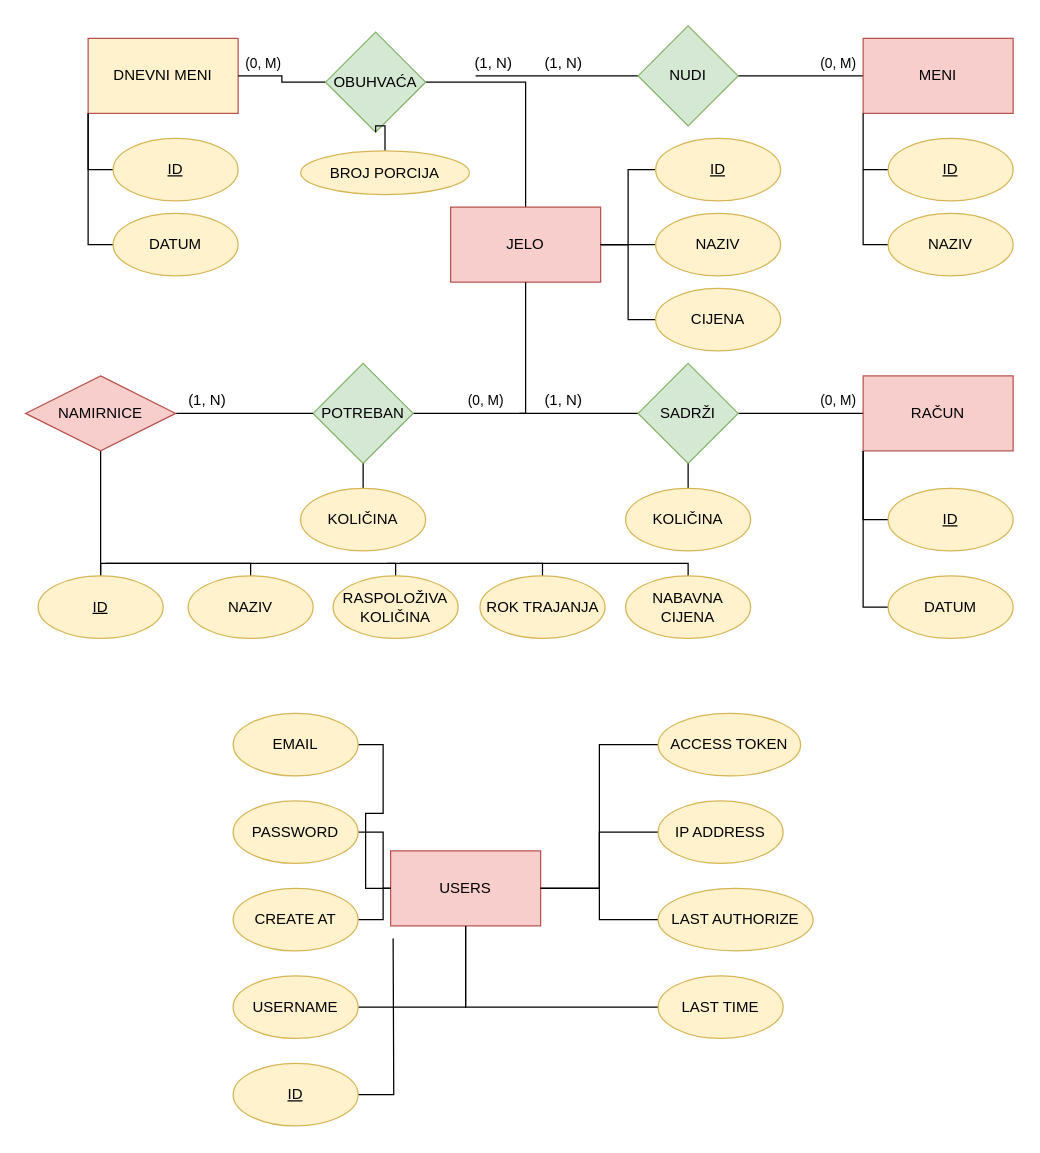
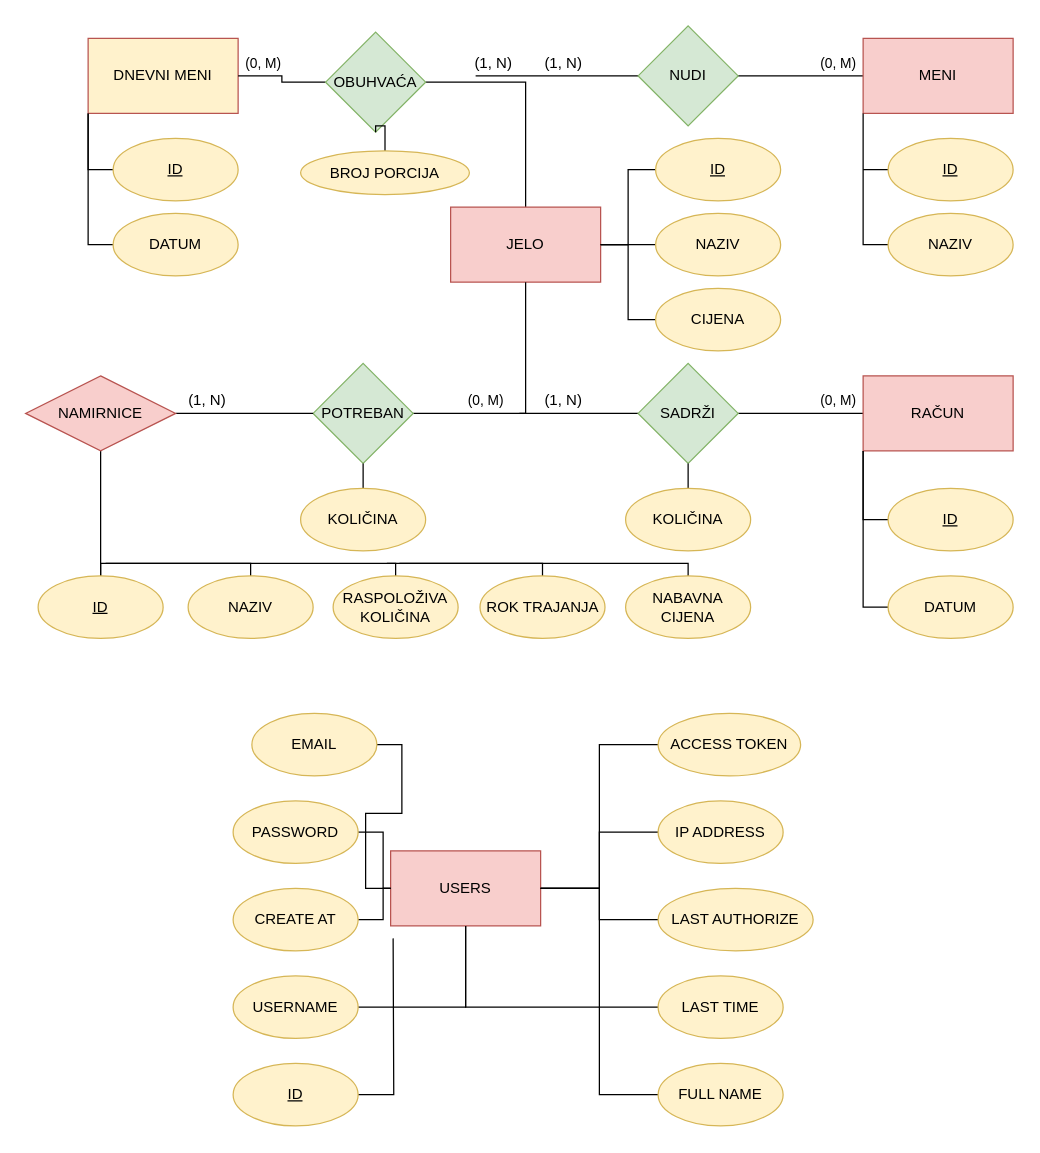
  <mxCell id="0" />
  <mxCell id="1" parent="0" />
  <mxCell id="2" value="DNEVNI MENI" style="rounded=0;whiteSpace=wrap;html=1;fillColor=#fff2cc;strokeColor=#b85450;" parent="1" vertex="1"><mxGeometry x="70" y="30" width="120" height="60" as="geometry" /></mxCell>
  <mxCell id="3" style="edgeStyle=orthogonalEdgeStyle;rounded=0;orthogonalLoop=1;jettySize=auto;html=1;entryX=1;entryY=0.5;entryDx=0;entryDy=0;endArrow=none;endFill=0;verticalAlign=bottom;" parent="1" source="5" target="2" edge="1"><mxGeometry relative="1" as="geometry" /></mxCell>
  <mxCell id="4" style="edgeStyle=orthogonalEdgeStyle;rounded=0;orthogonalLoop=1;jettySize=auto;html=1;entryX=0.5;entryY=0;entryDx=0;entryDy=0;endArrow=none;endFill=0;" parent="1" source="5" target="6" edge="1"><mxGeometry relative="1" as="geometry" /></mxCell>
  <mxCell id="5" value="OBUHVAĆA" style="rhombus;whiteSpace=wrap;html=1;fillColor=#d5e8d4;strokeColor=#82b366;" parent="1" vertex="1"><mxGeometry x="260" y="25" width="80" height="80" as="geometry" /></mxCell>
  <mxCell id="6" value="JELO" style="rounded=0;whiteSpace=wrap;html=1;fillColor=#f8cecc;strokeColor=#b85450;" parent="1" vertex="1"><mxGeometry x="360" y="165" width="120" height="60" as="geometry" /></mxCell>
  <mxCell id="7" style="edgeStyle=orthogonalEdgeStyle;rounded=0;orthogonalLoop=1;jettySize=auto;html=1;endArrow=none;endFill=0;" parent="1" source="9" edge="1"><mxGeometry relative="1" as="geometry"><mxPoint x="380" y="60" as="targetPoint" /></mxGeometry></mxCell>
  <mxCell id="8" style="edgeStyle=orthogonalEdgeStyle;rounded=0;orthogonalLoop=1;jettySize=auto;html=1;entryX=0;entryY=0.5;entryDx=0;entryDy=0;endArrow=none;endFill=0;" parent="1" source="9" target="10" edge="1"><mxGeometry relative="1" as="geometry" /></mxCell>
  <mxCell id="9" value="NUDI" style="rhombus;whiteSpace=wrap;html=1;fillColor=#d5e8d4;strokeColor=#82b366;" parent="1" vertex="1"><mxGeometry x="510" y="20" width="80" height="80" as="geometry" /></mxCell>
  <mxCell id="10" value="MENI" style="rounded=0;whiteSpace=wrap;html=1;fillColor=#f8cecc;strokeColor=#b85450;" parent="1" vertex="1"><mxGeometry x="690" y="30" width="120" height="60" as="geometry" /></mxCell>
  <mxCell id="11" style="edgeStyle=orthogonalEdgeStyle;rounded=0;orthogonalLoop=1;jettySize=auto;html=1;endArrow=none;endFill=0;" parent="1" source="13" edge="1"><mxGeometry relative="1" as="geometry"><mxPoint x="415" y="330" as="targetPoint" /></mxGeometry></mxCell>
  <mxCell id="12" style="edgeStyle=orthogonalEdgeStyle;rounded=0;orthogonalLoop=1;jettySize=auto;html=1;entryX=0;entryY=0.5;entryDx=0;entryDy=0;endArrow=none;endFill=0;" parent="1" source="13" target="16" edge="1"><mxGeometry relative="1" as="geometry"><mxPoint x="735" y="370" as="targetPoint" /></mxGeometry></mxCell>
  <mxCell id="13" value="SADRŽI" style="rhombus;whiteSpace=wrap;html=1;fillColor=#d5e8d4;strokeColor=#82b366;" parent="1" vertex="1"><mxGeometry x="510" y="290" width="80" height="80" as="geometry" /></mxCell>
  <mxCell id="14" style="edgeStyle=orthogonalEdgeStyle;rounded=0;orthogonalLoop=1;jettySize=auto;html=1;entryX=0.5;entryY=1;entryDx=0;entryDy=0;endArrow=none;endFill=0;" parent="1" source="15" target="6" edge="1"><mxGeometry relative="1" as="geometry" /></mxCell>
  <mxCell id="15" value="POTREBAN" style="rhombus;whiteSpace=wrap;html=1;fillColor=#d5e8d4;strokeColor=#82b366;" parent="1" vertex="1"><mxGeometry x="250" y="290" width="80" height="80" as="geometry" /></mxCell>
  <mxCell id="16" value="RAČUN" style="rounded=0;whiteSpace=wrap;html=1;fillColor=#f8cecc;strokeColor=#b85450;" parent="1" vertex="1"><mxGeometry x="690" y="300" width="120" height="60" as="geometry" /></mxCell>
  <mxCell id="17" value="" style="edgeStyle=orthogonalEdgeStyle;rounded=0;orthogonalLoop=1;jettySize=auto;html=1;endArrow=none;endFill=0;strokeColor=#000000;" parent="1" source="19" target="59" edge="1"><mxGeometry relative="1" as="geometry" /></mxCell>
  <mxCell id="18" style="edgeStyle=orthogonalEdgeStyle;rounded=0;orthogonalLoop=1;jettySize=auto;html=1;entryX=0;entryY=0.5;entryDx=0;entryDy=0;endArrow=none;endFill=0;strokeColor=#000000;" parent="1" source="19" target="15" edge="1"><mxGeometry relative="1" as="geometry" /></mxCell>
  <mxCell id="19" value="NAMIRNICE" style="rhombus;whiteSpace=wrap;html=1;fillColor=#f8cecc;strokeColor=#b85450;" parent="1" vertex="1"><mxGeometry x="20" y="300" width="120" height="60" as="geometry" /></mxCell>
  <mxCell id="20" value="(1, N)" style="text;html=1;align=center;verticalAlign=middle;resizable=0;points=[];autosize=1;" parent="1" vertex="1"><mxGeometry x="369" y="40" width="50" height="20" as="geometry" /></mxCell>
  <mxCell id="21" value="(1, N)" style="text;html=1;align=center;verticalAlign=middle;resizable=0;points=[];autosize=1;" parent="1" vertex="1"><mxGeometry x="425" y="40" width="50" height="20" as="geometry" /></mxCell>
  <mxCell id="22" value="(1, N)" style="text;html=1;align=center;verticalAlign=middle;resizable=0;points=[];autosize=1;" parent="1" vertex="1"><mxGeometry x="425" y="310" width="50" height="20" as="geometry" /></mxCell>
  <mxCell id="23" value="(1, N)" style="text;html=1;align=center;verticalAlign=middle;resizable=0;points=[];autosize=1;" parent="1" vertex="1"><mxGeometry x="140" y="310" width="50" height="20" as="geometry" /></mxCell>
  <mxCell id="24" value="&lt;span style=&quot;font-size: 11px ; background-color: rgb(255 , 255 , 255)&quot;&gt;(0, M)&lt;/span&gt;" style="text;html=1;align=center;verticalAlign=middle;resizable=0;points=[];autosize=1;" parent="1" vertex="1"><mxGeometry x="368" y="310" width="40" height="20" as="geometry" /></mxCell>
  <mxCell id="25" value="&lt;span style=&quot;font-size: 11px ; background-color: rgb(255 , 255 , 255)&quot;&gt;(0, M)&lt;/span&gt;" style="text;html=1;align=center;verticalAlign=middle;resizable=0;points=[];autosize=1;" parent="1" vertex="1"><mxGeometry x="190" y="40" width="40" height="20" as="geometry" /></mxCell>
  <mxCell id="26" value="&lt;span style=&quot;font-size: 11px ; background-color: rgb(255 , 255 , 255)&quot;&gt;(0, M)&lt;/span&gt;" style="text;html=1;align=center;verticalAlign=middle;resizable=0;points=[];autosize=1;" parent="1" vertex="1"><mxGeometry x="650" y="40" width="40" height="20" as="geometry" /></mxCell>
  <mxCell id="27" value="&lt;span style=&quot;font-size: 11px ; background-color: rgb(255 , 255 , 255)&quot;&gt;(0, M)&lt;/span&gt;" style="text;html=1;align=center;verticalAlign=middle;resizable=0;points=[];autosize=1;" parent="1" vertex="1"><mxGeometry x="650" y="310" width="40" height="20" as="geometry" /></mxCell>
  <mxCell id="28" value="" style="edgeStyle=orthogonalEdgeStyle;rounded=0;orthogonalLoop=1;jettySize=auto;html=1;endArrow=none;endFill=0;strokeColor=#000000;" parent="1" source="29" target="15" edge="1"><mxGeometry relative="1" as="geometry"><Array as="points"><mxPoint x="284" y="410" /><mxPoint x="284" y="410" /></Array></mxGeometry></mxCell>
  <mxCell id="29" value="&lt;span&gt;KOLIČINA&lt;/span&gt;" style="ellipse;whiteSpace=wrap;html=1;glass=0;fillColor=#fff2cc;strokeColor=#d6b656;" parent="1" vertex="1"><mxGeometry x="240" y="390" width="100" height="50" as="geometry" /></mxCell>
  <mxCell id="30" style="edgeStyle=orthogonalEdgeStyle;rounded=0;orthogonalLoop=1;jettySize=auto;html=1;endArrow=none;endFill=0;" parent="1" source="31" edge="1"><mxGeometry relative="1" as="geometry"><mxPoint x="309" y="450" as="targetPoint" /><Array as="points"><mxPoint x="550" y="450" /></Array></mxGeometry></mxCell>
  <mxCell id="31" value="&lt;span&gt;NABAVNA CIJENA&lt;/span&gt;" style="ellipse;whiteSpace=wrap;html=1;glass=0;fillColor=#fff2cc;strokeColor=#d6b656;" parent="1" vertex="1"><mxGeometry x="500" y="460" width="100" height="50" as="geometry" /></mxCell>
  <mxCell id="32" style="edgeStyle=orthogonalEdgeStyle;rounded=0;orthogonalLoop=1;jettySize=auto;html=1;endArrow=none;endFill=0;" parent="1" source="33" edge="1"><mxGeometry relative="1" as="geometry"><mxPoint x="319" y="450" as="targetPoint" /><Array as="points"><mxPoint x="434" y="450" /></Array></mxGeometry></mxCell>
  <mxCell id="33" value="&lt;span&gt;ROK TRAJANJA&lt;/span&gt;" style="ellipse;whiteSpace=wrap;html=1;glass=0;fillColor=#fff2cc;strokeColor=#d6b656;" parent="1" vertex="1"><mxGeometry x="383.5" y="460" width="100" height="50" as="geometry" /></mxCell>
  <mxCell id="34" style="edgeStyle=orthogonalEdgeStyle;rounded=0;orthogonalLoop=1;jettySize=auto;html=1;endArrow=none;endFill=0;" edge="1" parent="1" source="35"><mxGeometry relative="1" as="geometry"><mxPoint x="84" y="450" as="targetPoint" /><Array as="points"><mxPoint x="200" y="450" /></Array></mxGeometry></mxCell>
  <mxCell id="35" value="&lt;span&gt;NAZIV&lt;/span&gt;" style="ellipse;whiteSpace=wrap;html=1;glass=0;fontStyle=0;fillColor=#fff2cc;strokeColor=#d6b656;" parent="1" vertex="1"><mxGeometry x="150" y="460" width="100" height="50" as="geometry" /></mxCell>
  <mxCell id="36" style="edgeStyle=orthogonalEdgeStyle;rounded=0;orthogonalLoop=1;jettySize=auto;html=1;endArrow=none;endFill=0;" parent="1" source="37" edge="1"><mxGeometry relative="1" as="geometry"><mxPoint x="199" y="450" as="targetPoint" /><Array as="points"><mxPoint x="316" y="450" /></Array></mxGeometry></mxCell>
  <mxCell id="37" value="&lt;span&gt;RASPOLOŽIVA KOLIČINA&lt;/span&gt;" style="ellipse;whiteSpace=wrap;html=1;glass=0;fillColor=#fff2cc;strokeColor=#d6b656;" parent="1" vertex="1"><mxGeometry x="266" y="460" width="100" height="50" as="geometry" /></mxCell>
  <mxCell id="38" style="edgeStyle=orthogonalEdgeStyle;rounded=0;orthogonalLoop=1;jettySize=auto;html=1;entryX=0;entryY=1;entryDx=0;entryDy=0;endArrow=none;endFill=0;exitX=0;exitY=0.5;exitDx=0;exitDy=0;" parent="1" source="39" target="16" edge="1"><mxGeometry relative="1" as="geometry" /></mxCell>
  <mxCell id="39" value="&lt;span&gt;DATUM&lt;/span&gt;" style="ellipse;whiteSpace=wrap;html=1;glass=0;fillColor=#fff2cc;strokeColor=#d6b656;" parent="1" vertex="1"><mxGeometry x="710" y="460" width="100" height="50" as="geometry" /></mxCell>
  <mxCell id="40" style="edgeStyle=orthogonalEdgeStyle;rounded=0;orthogonalLoop=1;jettySize=auto;html=1;entryX=0;entryY=1;entryDx=0;entryDy=0;endArrow=none;endFill=0;exitX=0;exitY=0.5;exitDx=0;exitDy=0;" parent="1" source="41" target="16" edge="1"><mxGeometry relative="1" as="geometry" /></mxCell>
  <mxCell id="41" value="&lt;span&gt;ID&lt;/span&gt;" style="ellipse;whiteSpace=wrap;html=1;glass=0;fontStyle=4;fillColor=#fff2cc;strokeColor=#d6b656;" parent="1" vertex="1"><mxGeometry x="710" y="390" width="100" height="50" as="geometry" /></mxCell>
  <mxCell id="42" value="" style="edgeStyle=orthogonalEdgeStyle;rounded=0;orthogonalLoop=1;jettySize=auto;html=1;endArrow=none;endFill=0;entryX=0;entryY=1;entryDx=0;entryDy=0;exitX=0;exitY=0.5;exitDx=0;exitDy=0;" parent="1" source="43" target="2" edge="1"><mxGeometry relative="1" as="geometry" /></mxCell>
  <mxCell id="43" value="ID" style="ellipse;whiteSpace=wrap;html=1;glass=0;fillColor=#fff2cc;strokeColor=#d6b656;fontStyle=4" parent="1" vertex="1"><mxGeometry x="90" y="110" width="100" height="50" as="geometry" /></mxCell>
  <mxCell id="44" value="" style="edgeStyle=orthogonalEdgeStyle;rounded=0;orthogonalLoop=1;jettySize=auto;html=1;endArrow=none;endFill=0;" parent="1" source="45" target="5" edge="1"><mxGeometry relative="1" as="geometry" /></mxCell>
  <mxCell id="45" value="BROJ PORCIJA" style="ellipse;whiteSpace=wrap;html=1;glass=0;fillColor=#fff2cc;strokeColor=#d6b656;fontStyle=0" parent="1" vertex="1"><mxGeometry x="240" y="120" width="135" height="35" as="geometry" /></mxCell>
  <mxCell id="46" style="edgeStyle=orthogonalEdgeStyle;rounded=0;orthogonalLoop=1;jettySize=auto;html=1;entryX=1;entryY=0.5;entryDx=0;entryDy=0;endArrow=none;endFill=0;" parent="1" source="47" target="6" edge="1"><mxGeometry relative="1" as="geometry" /></mxCell>
  <mxCell id="47" value="&lt;span&gt;NAZIV&lt;/span&gt;" style="ellipse;whiteSpace=wrap;html=1;glass=0;fillColor=#fff2cc;strokeColor=#d6b656;fontStyle=0" parent="1" vertex="1"><mxGeometry x="524" y="170" width="100" height="50" as="geometry" /></mxCell>
  <mxCell id="48" style="edgeStyle=orthogonalEdgeStyle;rounded=0;orthogonalLoop=1;jettySize=auto;html=1;entryX=1;entryY=0.5;entryDx=0;entryDy=0;endArrow=none;endFill=0;" parent="1" source="49" target="6" edge="1"><mxGeometry relative="1" as="geometry" /></mxCell>
  <mxCell id="49" value="CIJENA" style="ellipse;whiteSpace=wrap;html=1;glass=0;fillColor=#fff2cc;strokeColor=#d6b656;fontStyle=0" parent="1" vertex="1"><mxGeometry x="524" y="230" width="100" height="50" as="geometry" /></mxCell>
  <mxCell id="50" style="edgeStyle=orthogonalEdgeStyle;rounded=0;orthogonalLoop=1;jettySize=auto;html=1;endArrow=none;endFill=0;entryX=0;entryY=1;entryDx=0;entryDy=0;exitX=0;exitY=0.5;exitDx=0;exitDy=0;" parent="1" source="51" target="10" edge="1"><mxGeometry relative="1" as="geometry"><mxPoint x="694" y="100" as="targetPoint" /></mxGeometry></mxCell>
  <mxCell id="51" value="&lt;span&gt;NAZIV&lt;/span&gt;" style="ellipse;whiteSpace=wrap;html=1;glass=0;fillColor=#fff2cc;strokeColor=#d6b656;fontStyle=0" parent="1" vertex="1"><mxGeometry x="710" y="170" width="100" height="50" as="geometry" /></mxCell>
  <mxCell id="52" style="edgeStyle=orthogonalEdgeStyle;rounded=0;orthogonalLoop=1;jettySize=auto;html=1;exitX=0.5;exitY=0;exitDx=0;exitDy=0;entryX=0.5;entryY=1;entryDx=0;entryDy=0;endArrow=none;endFill=0;" parent="1" source="53" target="13" edge="1"><mxGeometry relative="1" as="geometry" /></mxCell>
  <mxCell id="53" value="KOLIČINA" style="ellipse;whiteSpace=wrap;html=1;glass=0;fillColor=#fff2cc;strokeColor=#d6b656;fontStyle=0" parent="1" vertex="1"><mxGeometry x="500" y="390" width="100" height="50" as="geometry" /></mxCell>
  <mxCell id="54" style="edgeStyle=orthogonalEdgeStyle;rounded=0;orthogonalLoop=1;jettySize=auto;html=1;endArrow=none;endFill=0;" parent="1" source="55" edge="1"><mxGeometry relative="1" as="geometry"><mxPoint x="694" y="135" as="targetPoint" /></mxGeometry></mxCell>
  <mxCell id="55" value="&lt;span&gt;ID&lt;/span&gt;" style="ellipse;whiteSpace=wrap;html=1;glass=0;fillColor=#fff2cc;strokeColor=#d6b656;fontStyle=4" parent="1" vertex="1"><mxGeometry x="710" y="110" width="100" height="50" as="geometry" /></mxCell>
  <mxCell id="56" style="edgeStyle=orthogonalEdgeStyle;rounded=0;orthogonalLoop=1;jettySize=auto;html=1;entryX=0;entryY=1;entryDx=0;entryDy=0;endArrow=none;endFill=0;exitX=0;exitY=0.5;exitDx=0;exitDy=0;" parent="1" source="57" target="2" edge="1"><mxGeometry relative="1" as="geometry" /></mxCell>
  <mxCell id="57" value="DATUM" style="ellipse;whiteSpace=wrap;html=1;glass=0;fillColor=#fff2cc;strokeColor=#d6b656;fontStyle=0" parent="1" vertex="1"><mxGeometry x="90" y="170" width="100" height="50" as="geometry" /></mxCell>
  <mxCell id="58" style="edgeStyle=orthogonalEdgeStyle;rounded=0;orthogonalLoop=1;jettySize=auto;html=1;endArrow=none;endFill=0;" parent="1" source="59" edge="1"><mxGeometry relative="1" as="geometry"><mxPoint x="199" y="450" as="targetPoint" /><Array as="points"><mxPoint x="80" y="450" /></Array></mxGeometry></mxCell>
  <mxCell id="59" value="&lt;span&gt;ID&lt;/span&gt;" style="ellipse;whiteSpace=wrap;html=1;glass=0;fontStyle=4;fillColor=#fff2cc;strokeColor=#d6b656;" parent="1" vertex="1"><mxGeometry x="30" y="460" width="100" height="50" as="geometry" /></mxCell>
  <mxCell id="60" style="edgeStyle=orthogonalEdgeStyle;rounded=0;orthogonalLoop=1;jettySize=auto;html=1;entryX=1;entryY=0.5;entryDx=0;entryDy=0;endArrow=none;endFill=0;" parent="1" source="61" target="6" edge="1"><mxGeometry relative="1" as="geometry" /></mxCell>
  <mxCell id="61" value="&lt;span&gt;ID&lt;/span&gt;" style="ellipse;whiteSpace=wrap;html=1;glass=0;fillColor=#fff2cc;strokeColor=#d6b656;fontStyle=4" parent="1" vertex="1"><mxGeometry x="524" y="110" width="100" height="50" as="geometry" /></mxCell>
  <mxCell id="62" value="USERS" style="rounded=0;whiteSpace=wrap;html=1;fillColor=#f8cecc;strokeColor=#b85450;" vertex="1" parent="1"><mxGeometry x="312" y="680" width="120" height="60" as="geometry" /></mxCell>
  <mxCell id="63" value="" style="edgeStyle=orthogonalEdgeStyle;rounded=0;orthogonalLoop=1;jettySize=auto;html=1;endArrow=none;endFill=0;" edge="1" parent="1" source="64" target="62"><mxGeometry relative="1" as="geometry" /></mxCell>
  <mxCell id="64" value="CREATE AT" style="ellipse;whiteSpace=wrap;html=1;glass=0;fontStyle=0;fillColor=#fff2cc;strokeColor=#d6b656;" vertex="1" parent="1"><mxGeometry x="186" y="710" width="100" height="50" as="geometry" /></mxCell>
  <mxCell id="65" value="" style="edgeStyle=orthogonalEdgeStyle;rounded=0;orthogonalLoop=1;jettySize=auto;html=1;endArrow=none;endFill=0;" edge="1" parent="1" source="66" target="62"><mxGeometry relative="1" as="geometry" /></mxCell>
  <mxCell id="66" value="USERNAME" style="ellipse;whiteSpace=wrap;html=1;glass=0;fillColor=#fff2cc;strokeColor=#d6b656;" vertex="1" parent="1"><mxGeometry x="186" y="780" width="100" height="50" as="geometry" /></mxCell>
  <mxCell id="67" style="edgeStyle=orthogonalEdgeStyle;rounded=0;orthogonalLoop=1;jettySize=auto;html=1;endArrow=none;endFill=0;" edge="1" parent="1" source="68"><mxGeometry relative="1" as="geometry"><mxPoint x="314" y="750" as="targetPoint" /></mxGeometry></mxCell>
  <mxCell id="68" value="&lt;span&gt;ID&lt;/span&gt;" style="ellipse;whiteSpace=wrap;html=1;glass=0;fontStyle=4;fillColor=#fff2cc;strokeColor=#d6b656;" vertex="1" parent="1"><mxGeometry x="186" y="850" width="100" height="50" as="geometry" /></mxCell>
  <mxCell id="69" style="edgeStyle=orthogonalEdgeStyle;rounded=0;orthogonalLoop=1;jettySize=auto;html=1;entryX=0;entryY=0.5;entryDx=0;entryDy=0;endArrow=none;endFill=0;" edge="1" parent="1" source="70" target="62"><mxGeometry relative="1" as="geometry" /></mxCell>
  <mxCell id="70" value="PASSWORD" style="ellipse;whiteSpace=wrap;html=1;glass=0;fontStyle=0;fillColor=#fff2cc;strokeColor=#d6b656;" vertex="1" parent="1"><mxGeometry x="186" y="640" width="100" height="50" as="geometry" /></mxCell>
  <mxCell id="71" style="edgeStyle=orthogonalEdgeStyle;rounded=0;orthogonalLoop=1;jettySize=auto;html=1;entryX=0;entryY=0.5;entryDx=0;entryDy=0;endArrow=none;endFill=0;" edge="1" parent="1" source="72" target="62"><mxGeometry relative="1" as="geometry" /></mxCell>
- <mxCell id="72" value="EMAIL" style="ellipse;whiteSpace=wrap;html=1;glass=0;fillColor=#fff2cc;strokeColor=#d6b656;" vertex="1" parent="1"><mxGeometry x="186" y="570" width="100" height="50" as="geometry" /></mxCell>
+ <mxCell id="72" value="EMAIL" style="ellipse;whiteSpace=wrap;html=1;glass=0;fillColor=#fff2cc;strokeColor=#d6b656;" vertex="1" parent="1"><mxGeometry x="201" y="570" width="100" height="50" as="geometry" /></mxCell>
+ <mxCell id="73" style="edgeStyle=orthogonalEdgeStyle;rounded=0;orthogonalLoop=1;jettySize=auto;html=1;entryX=1;entryY=0.5;entryDx=0;entryDy=0;endArrow=none;endFill=0;" edge="1" parent="1" source="74" target="62"><mxGeometry relative="1" as="geometry" /></mxCell>
+ <mxCell id="74" value="FULL NAME" style="ellipse;whiteSpace=wrap;html=1;glass=0;fontStyle=0;fillColor=#fff2cc;strokeColor=#d6b656;" vertex="1" parent="1"><mxGeometry x="526" y="850" width="100" height="50" as="geometry" /></mxCell>
  <mxCell id="75" value="" style="edgeStyle=orthogonalEdgeStyle;rounded=0;orthogonalLoop=1;jettySize=auto;html=1;endArrow=none;endFill=0;" edge="1" parent="1" source="76" target="62"><mxGeometry relative="1" as="geometry" /></mxCell>
  <mxCell id="76" value="LAST TIME" style="ellipse;whiteSpace=wrap;html=1;glass=0;fillColor=#fff2cc;strokeColor=#d6b656;" vertex="1" parent="1"><mxGeometry x="526" y="780" width="100" height="50" as="geometry" /></mxCell>
  <mxCell id="77" value="" style="edgeStyle=orthogonalEdgeStyle;rounded=0;orthogonalLoop=1;jettySize=auto;html=1;endArrow=none;endFill=0;" edge="1" parent="1" source="78" target="62"><mxGeometry relative="1" as="geometry" /></mxCell>
  <mxCell id="78" value="LAST AUTHORIZE" style="ellipse;whiteSpace=wrap;html=1;glass=0;fontStyle=0;fillColor=#fff2cc;strokeColor=#d6b656;" vertex="1" parent="1"><mxGeometry x="526" y="710" width="124" height="50" as="geometry" /></mxCell>
  <mxCell id="79" style="edgeStyle=orthogonalEdgeStyle;rounded=0;orthogonalLoop=1;jettySize=auto;html=1;entryX=1;entryY=0.5;entryDx=0;entryDy=0;endArrow=none;endFill=0;" edge="1" parent="1" source="80" target="62"><mxGeometry relative="1" as="geometry" /></mxCell>
  <mxCell id="80" value="IP ADDRESS" style="ellipse;whiteSpace=wrap;html=1;glass=0;fillColor=#fff2cc;strokeColor=#d6b656;" vertex="1" parent="1"><mxGeometry x="526" y="640" width="100" height="50" as="geometry" /></mxCell>
  <mxCell id="81" style="edgeStyle=orthogonalEdgeStyle;rounded=0;orthogonalLoop=1;jettySize=auto;html=1;entryX=1;entryY=0.5;entryDx=0;entryDy=0;endArrow=none;endFill=0;" edge="1" parent="1" source="82" target="62"><mxGeometry relative="1" as="geometry" /></mxCell>
  <mxCell id="82" value="ACCESS TOKEN" style="ellipse;whiteSpace=wrap;html=1;glass=0;fillColor=#fff2cc;strokeColor=#d6b656;" vertex="1" parent="1"><mxGeometry x="526" y="570" width="114" height="50" as="geometry" /></mxCell>
